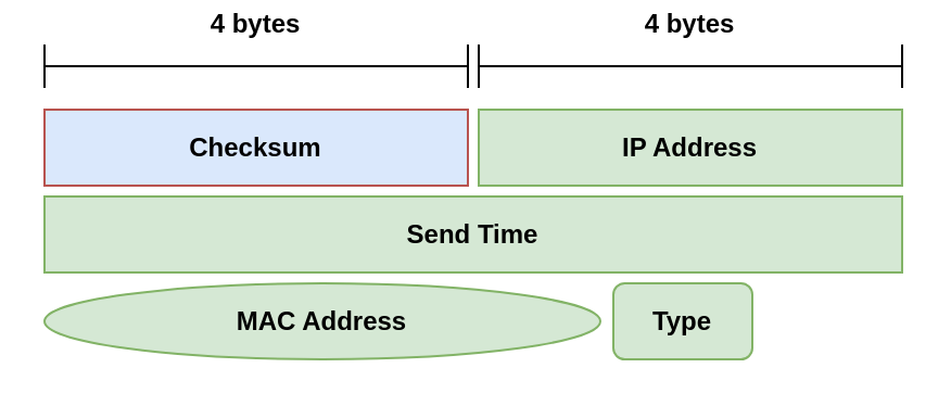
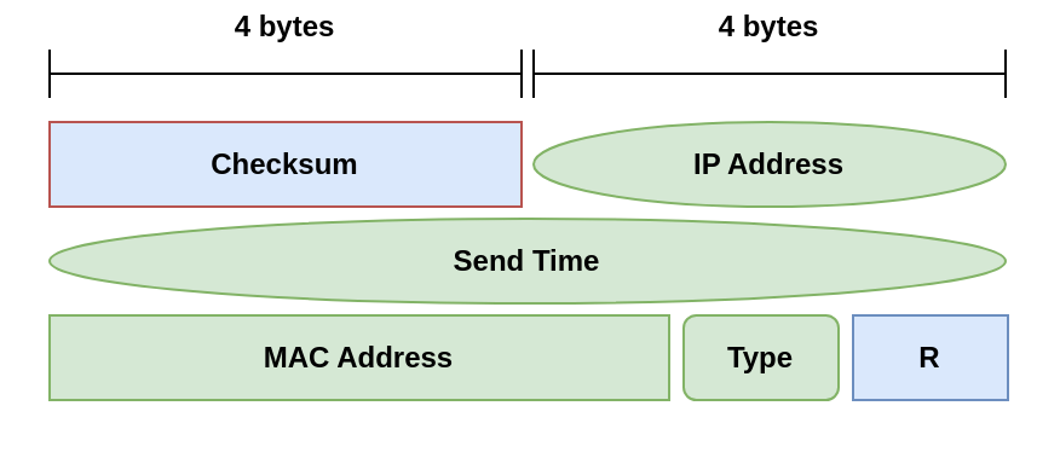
  <mxCell id="0" />
  <mxCell id="1" parent="0" />
  <mxCell id="2" value="Checksum" style="rounded=0;whiteSpace=wrap;html=1;fillColor=#dae8fc;strokeColor=#b85450;fontStyle=1;" vertex="1" parent="1"><mxGeometry x="20" y="50" width="195" height="35" as="geometry" /></mxCell>
- <mxCell id="3" value="MAC Address" style="ellipse;whiteSpace=wrap;html=1;fillColor=#d5e8d4;strokeColor=#82b366;fontStyle=1;" vertex="1" parent="1"><mxGeometry x="20" y="130" width="256" height="35" as="geometry" /></mxCell>
- <mxCell id="4" value="Send Time" style="rounded=0;whiteSpace=wrap;html=1;fillColor=#d5e8d4;strokeColor=#82b366;fontStyle=1" vertex="1" parent="1"><mxGeometry x="20" y="90" width="395" height="35" as="geometry" /></mxCell>
+ <mxCell id="3" value="MAC Address" style="rounded=0;whiteSpace=wrap;html=1;fillColor=#d5e8d4;strokeColor=#82b366;fontStyle=1" vertex="1" parent="1"><mxGeometry x="20" y="130" width="256" height="35" as="geometry" /></mxCell>
+ <mxCell id="4" value="Send Time" style="ellipse;whiteSpace=wrap;html=1;fillColor=#d5e8d4;strokeColor=#82b366;fontStyle=1;" vertex="1" parent="1"><mxGeometry x="20" y="90" width="395" height="35" as="geometry" /></mxCell>
  <mxCell id="5" value="4 bytes" style="shape=crossbar;whiteSpace=wrap;html=1;rounded=1;verticalAlign=bottom;labelPosition=center;verticalLabelPosition=top;align=center;fontStyle=1" vertex="1" parent="1"><mxGeometry x="20" y="20" width="195" height="20" as="geometry" /></mxCell>
  <mxCell id="6" value="Type" style="whiteSpace=wrap;html=1;fillColor=#d5e8d4;strokeColor=#82b366;fontStyle=1;rounded=1;" vertex="1" parent="1"><mxGeometry x="282" y="130" width="64" height="35" as="geometry" /></mxCell>
- <mxCell id="7" value="IP Address" style="rounded=0;whiteSpace=wrap;html=1;fillColor=#d5e8d4;strokeColor=#82b366;fontStyle=1" vertex="1" parent="1"><mxGeometry x="220" y="50" width="195" height="35" as="geometry" /></mxCell>
+ <mxCell id="7" value="IP Address" style="ellipse;whiteSpace=wrap;html=1;fillColor=#d5e8d4;strokeColor=#82b366;fontStyle=1;" vertex="1" parent="1"><mxGeometry x="220" y="50" width="195" height="35" as="geometry" /></mxCell>
  <mxCell id="8" value="4 bytes" style="shape=crossbar;whiteSpace=wrap;html=1;rounded=1;verticalAlign=bottom;labelPosition=center;verticalLabelPosition=top;align=center;fontStyle=1" vertex="1" parent="1"><mxGeometry x="220" y="20" width="195" height="20" as="geometry" /></mxCell>
+ <mxCell id="9" value="R" style="rounded=0;whiteSpace=wrap;html=1;fillColor=#dae8fc;strokeColor=#6c8ebf;fontStyle=1" vertex="1" parent="1"><mxGeometry x="352" y="130" width="64" height="35" as="geometry" /></mxCell>
